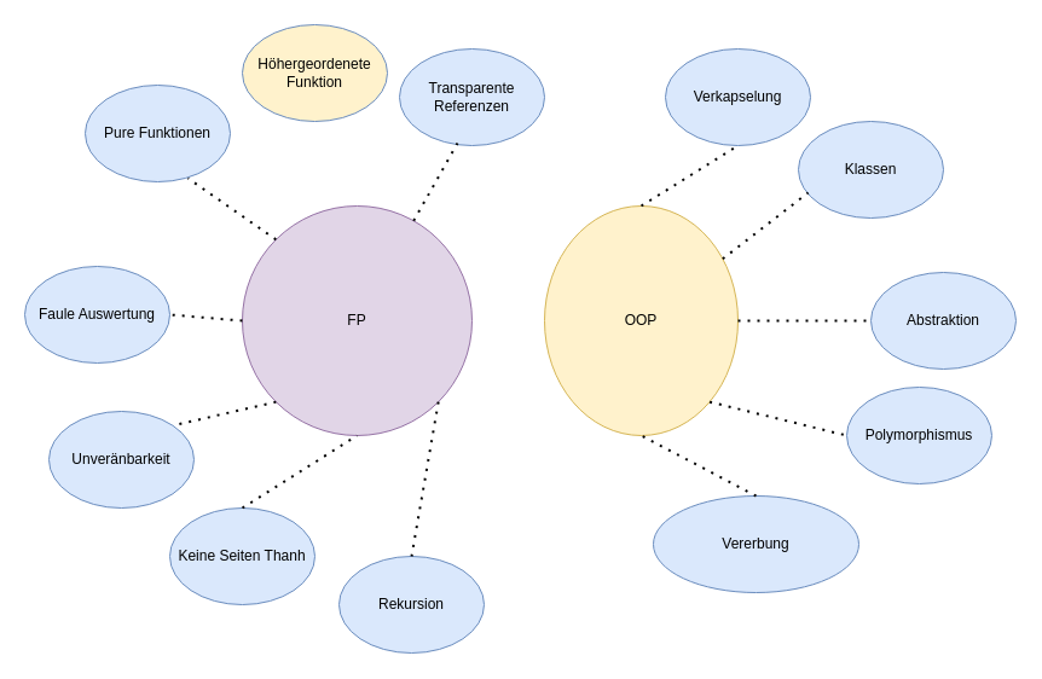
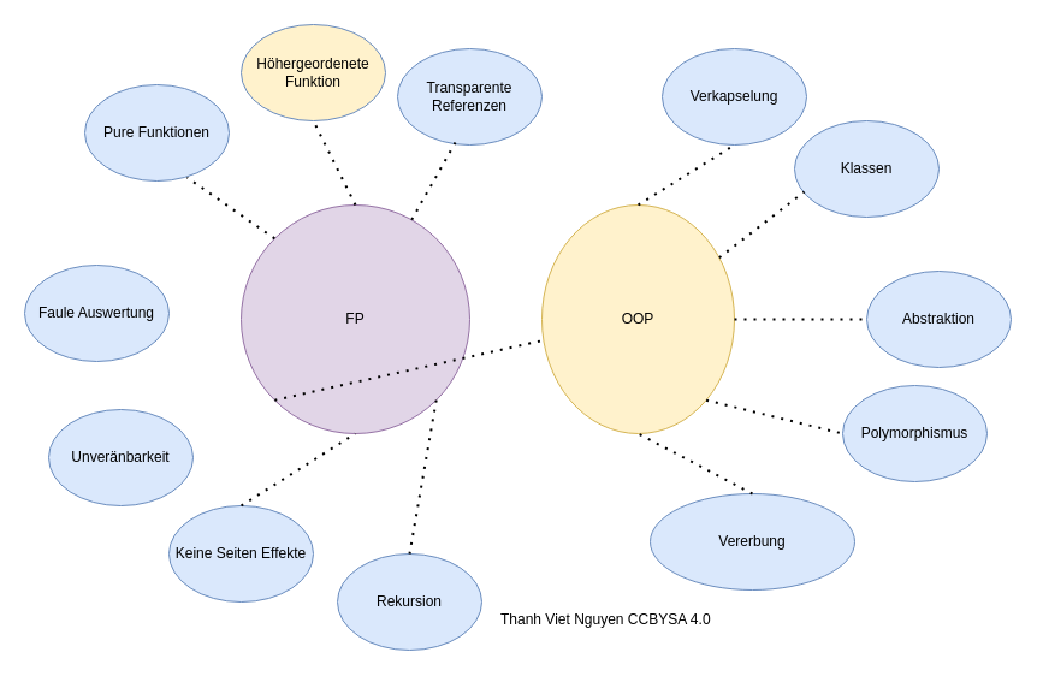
  <mxCell id="0" />
  <mxCell id="1" parent="0" />
  <mxCell id="2" value="OOP" style="ellipse;whiteSpace=wrap;html=1;aspect=fixed;fillColor=#fff2cc;strokeColor=#d6b656;" parent="1" vertex="1"><mxGeometry x="450" y="170" width="160" height="190" as="geometry" /></mxCell>
  <mxCell id="3" value="Verkapselung" style="ellipse;whiteSpace=wrap;html=1;fillColor=#dae8fc;strokeColor=#6c8ebf;" parent="1" vertex="1"><mxGeometry x="550" y="40" width="120" height="80" as="geometry" /></mxCell>
  <mxCell id="4" value="" style="endArrow=none;dashed=1;html=1;dashPattern=1 3;strokeWidth=2;rounded=0;entryX=0.5;entryY=1;entryDx=0;entryDy=0;exitX=0.5;exitY=0;exitDx=0;exitDy=0;" parent="1" source="2" target="3" edge="1"><mxGeometry width="50" height="50" relative="1" as="geometry"><mxPoint x="620" y="260" as="sourcePoint" /><mxPoint x="670" y="210" as="targetPoint" /></mxGeometry></mxCell>
  <mxCell id="5" value="Abstraktion" style="ellipse;whiteSpace=wrap;html=1;fillColor=#dae8fc;strokeColor=#6c8ebf;" parent="1" vertex="1"><mxGeometry x="720" y="225" width="120" height="80" as="geometry" /></mxCell>
  <mxCell id="6" value="" style="endArrow=none;dashed=1;html=1;dashPattern=1 3;strokeWidth=2;rounded=0;entryX=0;entryY=0.5;entryDx=0;entryDy=0;exitX=1;exitY=0.5;exitDx=0;exitDy=0;" parent="1" source="2" target="5" edge="1"><mxGeometry width="50" height="50" relative="1" as="geometry"><mxPoint x="620" y="260" as="sourcePoint" /><mxPoint x="670" y="210" as="targetPoint" /></mxGeometry></mxCell>
  <mxCell id="7" value="Polymorphismus" style="ellipse;whiteSpace=wrap;html=1;fillColor=#dae8fc;strokeColor=#6c8ebf;" parent="1" vertex="1"><mxGeometry x="700" y="320" width="120" height="80" as="geometry" /></mxCell>
  <mxCell id="8" value="" style="endArrow=none;dashed=1;html=1;dashPattern=1 3;strokeWidth=2;rounded=0;entryX=0;entryY=0.5;entryDx=0;entryDy=0;exitX=1;exitY=1;exitDx=0;exitDy=0;" parent="1" source="2" target="7" edge="1"><mxGeometry width="50" height="50" relative="1" as="geometry"><mxPoint x="620" y="260" as="sourcePoint" /><mxPoint x="670" y="210" as="targetPoint" /></mxGeometry></mxCell>
  <mxCell id="9" value="Vererbung" style="ellipse;whiteSpace=wrap;html=1;fillColor=#dae8fc;strokeColor=#6c8ebf;" parent="1" vertex="1"><mxGeometry x="540" y="410" width="170" height="80" as="geometry" /></mxCell>
  <mxCell id="10" value="" style="endArrow=none;dashed=1;html=1;dashPattern=1 3;strokeWidth=2;rounded=0;entryX=0.5;entryY=1;entryDx=0;entryDy=0;exitX=0.5;exitY=0;exitDx=0;exitDy=0;" parent="1" source="9" target="2" edge="1"><mxGeometry width="50" height="50" relative="1" as="geometry"><mxPoint x="670" y="260" as="sourcePoint" /><mxPoint x="720" y="210" as="targetPoint" /></mxGeometry></mxCell>
  <mxCell id="11" value="Klassen" style="ellipse;whiteSpace=wrap;html=1;fillColor=#dae8fc;strokeColor=#6c8ebf;" parent="1" vertex="1"><mxGeometry x="660" y="100" width="120" height="80" as="geometry" /></mxCell>
  <mxCell id="12" value="" style="endArrow=none;dashed=1;html=1;dashPattern=1 3;strokeWidth=2;rounded=0;entryX=0.067;entryY=0.738;entryDx=0;entryDy=0;entryPerimeter=0;" parent="1" source="2" target="11" edge="1"><mxGeometry width="50" height="50" relative="1" as="geometry"><mxPoint x="670" y="260" as="sourcePoint" /><mxPoint x="720" y="210" as="targetPoint" /></mxGeometry></mxCell>
  <mxCell id="13" value="FP" style="ellipse;whiteSpace=wrap;html=1;aspect=fixed;fillColor=#e1d5e7;strokeColor=#9673a6;" parent="1" vertex="1"><mxGeometry x="200" y="170" width="190" height="190" as="geometry" /></mxCell>
  <mxCell id="14" value="Höhergeordenete Funktion" style="ellipse;whiteSpace=wrap;html=1;fillColor=#fff2cc;strokeColor=#6c8ebf;" parent="1" vertex="1"><mxGeometry x="200" y="20" width="120" height="80" as="geometry" /></mxCell>
+ <mxCell id="15" value="" style="endArrow=none;dashed=1;html=1;dashPattern=1 3;strokeWidth=2;rounded=0;entryX=0.5;entryY=1;entryDx=0;entryDy=0;exitX=0.5;exitY=0;exitDx=0;exitDy=0;" parent="1" source="13" target="14" edge="1"><mxGeometry width="50" height="50" relative="1" as="geometry"><mxPoint x="370" y="260" as="sourcePoint" /><mxPoint x="420" y="210" as="targetPoint" /></mxGeometry></mxCell>
  <mxCell id="16" value="Faule Auswertung" style="ellipse;whiteSpace=wrap;html=1;fillColor=#dae8fc;strokeColor=#6c8ebf;" parent="1" vertex="1"><mxGeometry x="20" y="220" width="120" height="80" as="geometry" /></mxCell>
- <mxCell id="17" value="" style="endArrow=none;dashed=1;html=1;dashPattern=1 3;strokeWidth=2;rounded=0;entryX=1;entryY=0.5;entryDx=0;entryDy=0;exitX=0;exitY=0.5;exitDx=0;exitDy=0;" parent="1" source="13" target="16" edge="1"><mxGeometry width="50" height="50" relative="1" as="geometry"><mxPoint x="370" y="260" as="sourcePoint" /><mxPoint x="420" y="210" as="targetPoint" /></mxGeometry></mxCell>
  <mxCell id="18" value="Unveränbarkeit" style="ellipse;whiteSpace=wrap;html=1;fillColor=#dae8fc;strokeColor=#6c8ebf;" parent="1" vertex="1"><mxGeometry x="40" y="340" width="120" height="80" as="geometry" /></mxCell>
- <mxCell id="19" value="" style="endArrow=none;dashed=1;html=1;dashPattern=1 3;strokeWidth=2;rounded=0;entryX=1;entryY=0;entryDx=0;entryDy=0;exitX=0;exitY=1;exitDx=0;exitDy=0;" parent="1" source="13" target="18" edge="1"><mxGeometry width="50" height="50" relative="1" as="geometry"><mxPoint x="370" y="260" as="sourcePoint" /><mxPoint x="420" y="210" as="targetPoint" /></mxGeometry></mxCell>
- <mxCell id="20" value="Keine Seiten Thanh" style="ellipse;whiteSpace=wrap;html=1;fillColor=#dae8fc;strokeColor=#6c8ebf;" parent="1" vertex="1"><mxGeometry x="140" y="420" width="120" height="80" as="geometry" /></mxCell>
+ <mxCell id="19" value="" style="endArrow=none;dashed=1;html=1;dashPattern=1 3;strokeWidth=2;rounded=0;exitX=0;exitY=1;exitDx=0;exitDy=0;" parent="1" source="13" target="2" edge="1"><mxGeometry width="50" height="50" relative="1" as="geometry"><mxPoint x="370" y="260" as="sourcePoint" /><mxPoint x="420" y="210" as="targetPoint" /></mxGeometry></mxCell>
+ <mxCell id="20" value="Keine Seiten Effekte" style="ellipse;whiteSpace=wrap;html=1;fillColor=#dae8fc;strokeColor=#6c8ebf;" parent="1" vertex="1"><mxGeometry x="140" y="420" width="120" height="80" as="geometry" /></mxCell>
  <mxCell id="21" value="" style="endArrow=none;dashed=1;html=1;dashPattern=1 3;strokeWidth=2;rounded=0;entryX=0.5;entryY=1;entryDx=0;entryDy=0;exitX=0.5;exitY=0;exitDx=0;exitDy=0;" parent="1" source="20" target="13" edge="1"><mxGeometry width="50" height="50" relative="1" as="geometry"><mxPoint x="420" y="260" as="sourcePoint" /><mxPoint x="470" y="210" as="targetPoint" /></mxGeometry></mxCell>
  <mxCell id="22" value="Pure Funktionen" style="ellipse;whiteSpace=wrap;html=1;fillColor=#dae8fc;strokeColor=#6c8ebf;" parent="1" vertex="1"><mxGeometry x="70" y="70" width="120" height="80" as="geometry" /></mxCell>
  <mxCell id="23" value="" style="endArrow=none;dashed=1;html=1;dashPattern=1 3;strokeWidth=2;rounded=0;entryX=0.708;entryY=0.963;entryDx=0;entryDy=0;entryPerimeter=0;exitX=0;exitY=0;exitDx=0;exitDy=0;" parent="1" source="13" target="22" edge="1"><mxGeometry width="50" height="50" relative="1" as="geometry"><mxPoint x="420" y="260" as="sourcePoint" /><mxPoint x="470" y="210" as="targetPoint" /></mxGeometry></mxCell>
  <mxCell id="24" value="Rekursion" style="ellipse;whiteSpace=wrap;html=1;fillColor=#dae8fc;strokeColor=#6c8ebf;" parent="1" vertex="1"><mxGeometry x="280" y="460" width="120" height="80" as="geometry" /></mxCell>
  <mxCell id="25" value="" style="endArrow=none;dashed=1;html=1;dashPattern=1 3;strokeWidth=2;rounded=0;entryX=0.5;entryY=0;entryDx=0;entryDy=0;exitX=1;exitY=1;exitDx=0;exitDy=0;" parent="1" source="13" target="24" edge="1"><mxGeometry width="50" height="50" relative="1" as="geometry"><mxPoint x="240" y="260" as="sourcePoint" /><mxPoint x="290" y="210" as="targetPoint" /></mxGeometry></mxCell>
  <mxCell id="26" value="Transparente Referenzen" style="ellipse;whiteSpace=wrap;html=1;fillColor=#dae8fc;strokeColor=#6c8ebf;" parent="1" vertex="1"><mxGeometry x="330" y="40" width="120" height="80" as="geometry" /></mxCell>
  <mxCell id="27" value="" style="endArrow=none;dashed=1;html=1;dashPattern=1 3;strokeWidth=2;rounded=0;entryX=0.4;entryY=0.975;entryDx=0;entryDy=0;entryPerimeter=0;" parent="1" source="13" target="26" edge="1"><mxGeometry width="50" height="50" relative="1" as="geometry"><mxPoint x="240" y="260" as="sourcePoint" /><mxPoint x="290" y="210" as="targetPoint" /></mxGeometry></mxCell>
+ <mxCell id="28" value="Thanh Viet Nguyen CCBYSA 4.0" style="text;strokeColor=none;fillColor=none;align=left;verticalAlign=middle;spacingLeft=4;spacingRight=4;overflow=hidden;points=[[0,0.5],[1,0.5]];portConstraint=eastwest;rotatable=0;whiteSpace=wrap;html=1;" parent="1" vertex="1"><mxGeometry x="410" y="500" width="200" height="30" as="geometry" /></mxCell>
